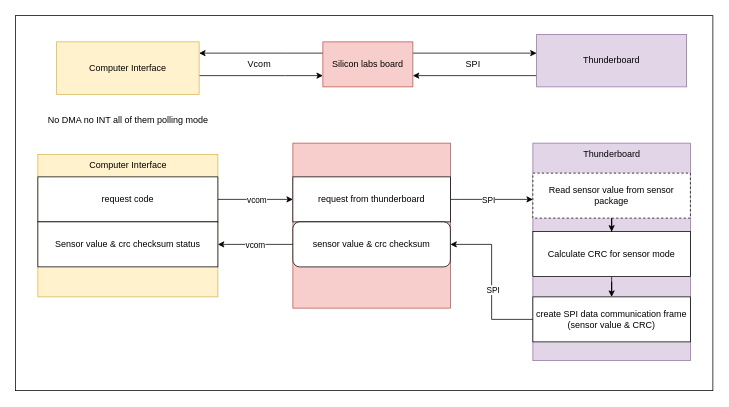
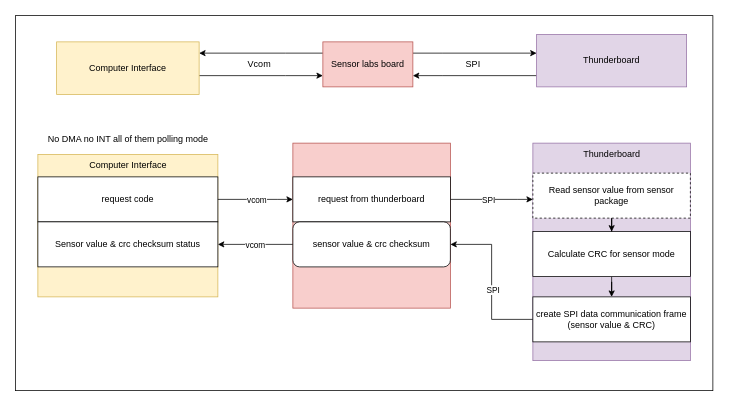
  <mxCell id="0" />
  <mxCell id="1" parent="0" />
  <mxCell id="2" value="" style="whiteSpace=wrap;html=1;" vertex="1" parent="1"><mxGeometry x="20" y="20" width="930" height="500" as="geometry" /></mxCell>
  <mxCell id="3" value="" style="whiteSpace=wrap;html=1;fillColor=#fff2cc;strokeColor=#d6b656;" parent="1" vertex="1"><mxGeometry x="50" y="205" width="240" height="190" as="geometry" /></mxCell>
  <mxCell id="4" value="request code" style="whiteSpace=wrap;html=1;" parent="1" vertex="1"><mxGeometry x="50" y="235" width="240" height="60" as="geometry" /></mxCell>
  <mxCell id="5" value="" style="whiteSpace=wrap;html=1;fillColor=#f8cecc;strokeColor=#b85450;" parent="1" vertex="1"><mxGeometry x="390" y="190" width="210" height="220" as="geometry" /></mxCell>
  <mxCell id="6" style="edgeStyle=orthogonalEdgeStyle;rounded=0;orthogonalLoop=1;jettySize=auto;html=1;" parent="1" source="4" target="5" edge="1"><mxGeometry relative="1" as="geometry"><mxPoint x="295" y="265" as="sourcePoint" /><Array as="points"><mxPoint x="370" y="265" /><mxPoint x="370" y="265" /></Array></mxGeometry></mxCell>
  <mxCell id="7" value="vcom" style="edgeLabel;html=1;align=center;verticalAlign=middle;resizable=0;points=[];" parent="6" vertex="1" connectable="0"><mxGeometry x="-0.305" y="2" relative="1" as="geometry"><mxPoint x="16" y="2" as="offset" /></mxGeometry></mxCell>
  <mxCell id="8" value="Computer Interface" style="text;html=1;align=center;verticalAlign=middle;resizable=0;points=[];autosize=1;strokeColor=none;fillColor=none;" parent="1" vertex="1"><mxGeometry x="105" y="205" width="130" height="30" as="geometry" /></mxCell>
  <mxCell id="9" value="Sensor value &amp;amp; crc checksum status" style="whiteSpace=wrap;html=1;" parent="1" vertex="1"><mxGeometry x="50" y="295" width="240" height="60" as="geometry" /></mxCell>
  <mxCell id="10" style="edgeStyle=orthogonalEdgeStyle;rounded=0;orthogonalLoop=1;jettySize=auto;html=1;" parent="1" source="12" target="13" edge="1"><mxGeometry relative="1" as="geometry"><Array as="points"><mxPoint x="690" y="265" /><mxPoint x="690" y="265" /></Array></mxGeometry></mxCell>
  <mxCell id="11" value="SPI" style="edgeLabel;html=1;align=center;verticalAlign=middle;resizable=0;points=[];" parent="10" vertex="1" connectable="0"><mxGeometry x="-0.184" y="2" relative="1" as="geometry"><mxPoint x="5" y="2" as="offset" /></mxGeometry></mxCell>
  <mxCell id="12" value="request from thunderboard" style="whiteSpace=wrap;html=1;" parent="1" vertex="1"><mxGeometry x="390" y="235" width="210" height="60" as="geometry" /></mxCell>
  <mxCell id="13" value="" style="whiteSpace=wrap;html=1;fillColor=#e1d5e7;strokeColor=#9673a6;" parent="1" vertex="1"><mxGeometry x="710" y="190" width="210" height="290" as="geometry" /></mxCell>
  <mxCell id="14" style="edgeStyle=orthogonalEdgeStyle;rounded=0;orthogonalLoop=1;jettySize=auto;html=1;" parent="1" source="16" target="9" edge="1"><mxGeometry relative="1" as="geometry" /></mxCell>
  <mxCell id="15" value="vcom" style="edgeLabel;html=1;align=center;verticalAlign=middle;resizable=0;points=[];" parent="14" vertex="1" connectable="0"><mxGeometry x="-0.145" relative="1" as="geometry"><mxPoint x="-8" as="offset" /></mxGeometry></mxCell>
  <mxCell id="16" value="sensor value &amp;amp; crc checksum" style="whiteSpace=wrap;html=1;rounded=1;" parent="1" vertex="1"><mxGeometry x="390" y="295" width="210" height="60" as="geometry" /></mxCell>
  <mxCell id="17" value="Thunderboard" style="text;html=1;align=center;verticalAlign=middle;resizable=0;points=[];autosize=1;strokeColor=none;fillColor=none;" parent="1" vertex="1"><mxGeometry x="765" y="190" width="100" height="30" as="geometry" /></mxCell>
  <mxCell id="18" style="edgeStyle=orthogonalEdgeStyle;rounded=0;orthogonalLoop=1;jettySize=auto;html=1;" parent="1" source="19" target="21" edge="1"><mxGeometry relative="1" as="geometry" /></mxCell>
  <mxCell id="19" value="Read sensor value from sensor package" style="whiteSpace=wrap;html=1;dashed=1;" parent="1" vertex="1"><mxGeometry x="710" y="230" width="210" height="60" as="geometry" /></mxCell>
  <mxCell id="20" value="" style="edgeStyle=orthogonalEdgeStyle;rounded=0;orthogonalLoop=1;jettySize=auto;html=1;" parent="1" source="21" target="24" edge="1"><mxGeometry relative="1" as="geometry" /></mxCell>
  <mxCell id="21" value="Calculate CRC for sensor mode" style="whiteSpace=wrap;html=1;" parent="1" vertex="1"><mxGeometry x="710" y="307.96" width="210" height="60" as="geometry" /></mxCell>
  <mxCell id="22" style="edgeStyle=orthogonalEdgeStyle;rounded=0;orthogonalLoop=1;jettySize=auto;html=1;entryX=1;entryY=0.5;entryDx=0;entryDy=0;" parent="1" source="24" target="16" edge="1"><mxGeometry relative="1" as="geometry" /></mxCell>
  <mxCell id="23" value="SPI" style="edgeLabel;html=1;align=center;verticalAlign=middle;resizable=0;points=[];" parent="22" vertex="1" connectable="0"><mxGeometry x="-0.095" relative="1" as="geometry"><mxPoint x="1" as="offset" /></mxGeometry></mxCell>
  <mxCell id="24" value="create SPI&amp;nbsp;data communication frame&lt;br&gt;(sensor value &amp;amp; CRC)" style="whiteSpace=wrap;html=1;" parent="1" vertex="1"><mxGeometry x="710" y="395" width="210" height="60" as="geometry" /></mxCell>
- <mxCell id="25" value="No DMA no INT all of them polling mode" style="text;html=1;align=center;verticalAlign=middle;resizable=0;points=[];autosize=1;strokeColor=none;fillColor=none;" parent="1" vertex="1"><mxGeometry x="50" y="145" width="240" height="30" as="geometry" /></mxCell>
+ <mxCell id="25" value="No DMA no INT all of them polling mode" style="text;html=1;align=center;verticalAlign=middle;resizable=0;points=[];autosize=1;strokeColor=none;fillColor=none;" parent="1" vertex="1"><mxGeometry x="50" y="170" width="240" height="30" as="geometry" /></mxCell>
  <mxCell id="26" value="" style="edgeStyle=orthogonalEdgeStyle;rounded=0;orthogonalLoop=1;jettySize=auto;html=1;" parent="1" source="27" target="30" edge="1"><mxGeometry relative="1" as="geometry"><Array as="points"><mxPoint x="380" y="100" /><mxPoint x="380" y="100" /></Array></mxGeometry></mxCell>
  <mxCell id="27" value="Computer Interface" style="whiteSpace=wrap;html=1;fillColor=#fff2cc;strokeColor=#d6b656;" parent="1" vertex="1"><mxGeometry x="75" y="55" width="190" height="70" as="geometry" /></mxCell>
  <mxCell id="28" value="" style="edgeStyle=orthogonalEdgeStyle;rounded=0;orthogonalLoop=1;jettySize=auto;html=1;" parent="1" source="30" target="32" edge="1"><mxGeometry relative="1" as="geometry"><Array as="points"><mxPoint x="590" y="70" /><mxPoint x="590" y="70" /></Array></mxGeometry></mxCell>
  <mxCell id="29" style="edgeStyle=orthogonalEdgeStyle;rounded=0;orthogonalLoop=1;jettySize=auto;html=1;" parent="1" source="30" target="27" edge="1"><mxGeometry relative="1" as="geometry"><Array as="points"><mxPoint x="380" y="70" /><mxPoint x="380" y="70" /></Array></mxGeometry></mxCell>
- <mxCell id="30" value="Silicon labs board" style="whiteSpace=wrap;html=1;fillColor=#f8cecc;strokeColor=#b85450;" parent="1" vertex="1"><mxGeometry x="430" y="55" width="120" height="60" as="geometry" /></mxCell>
+ <mxCell id="30" value="Sensor labs board" style="whiteSpace=wrap;html=1;fillColor=#f8cecc;strokeColor=#b85450;" parent="1" vertex="1"><mxGeometry x="430" y="55" width="120" height="60" as="geometry" /></mxCell>
  <mxCell id="31" style="edgeStyle=orthogonalEdgeStyle;rounded=0;orthogonalLoop=1;jettySize=auto;html=1;" parent="1" source="32" target="30" edge="1"><mxGeometry relative="1" as="geometry"><Array as="points"><mxPoint x="590" y="100" /><mxPoint x="590" y="100" /></Array></mxGeometry></mxCell>
  <mxCell id="32" value="Thunderboard" style="whiteSpace=wrap;html=1;fillColor=#e1d5e7;strokeColor=#9673a6;" parent="1" vertex="1"><mxGeometry x="715" y="45" width="200" height="70" as="geometry" /></mxCell>
  <mxCell id="33" value="SPI" style="text;html=1;align=center;verticalAlign=middle;resizable=0;points=[];autosize=1;strokeColor=none;fillColor=none;" parent="1" vertex="1"><mxGeometry x="610" y="70" width="40" height="30" as="geometry" /></mxCell>
  <mxCell id="34" value="Vcom" style="text;html=1;align=center;verticalAlign=middle;resizable=0;points=[];autosize=1;strokeColor=none;fillColor=none;" parent="1" vertex="1"><mxGeometry x="320" y="70" width="50" height="30" as="geometry" /></mxCell>
